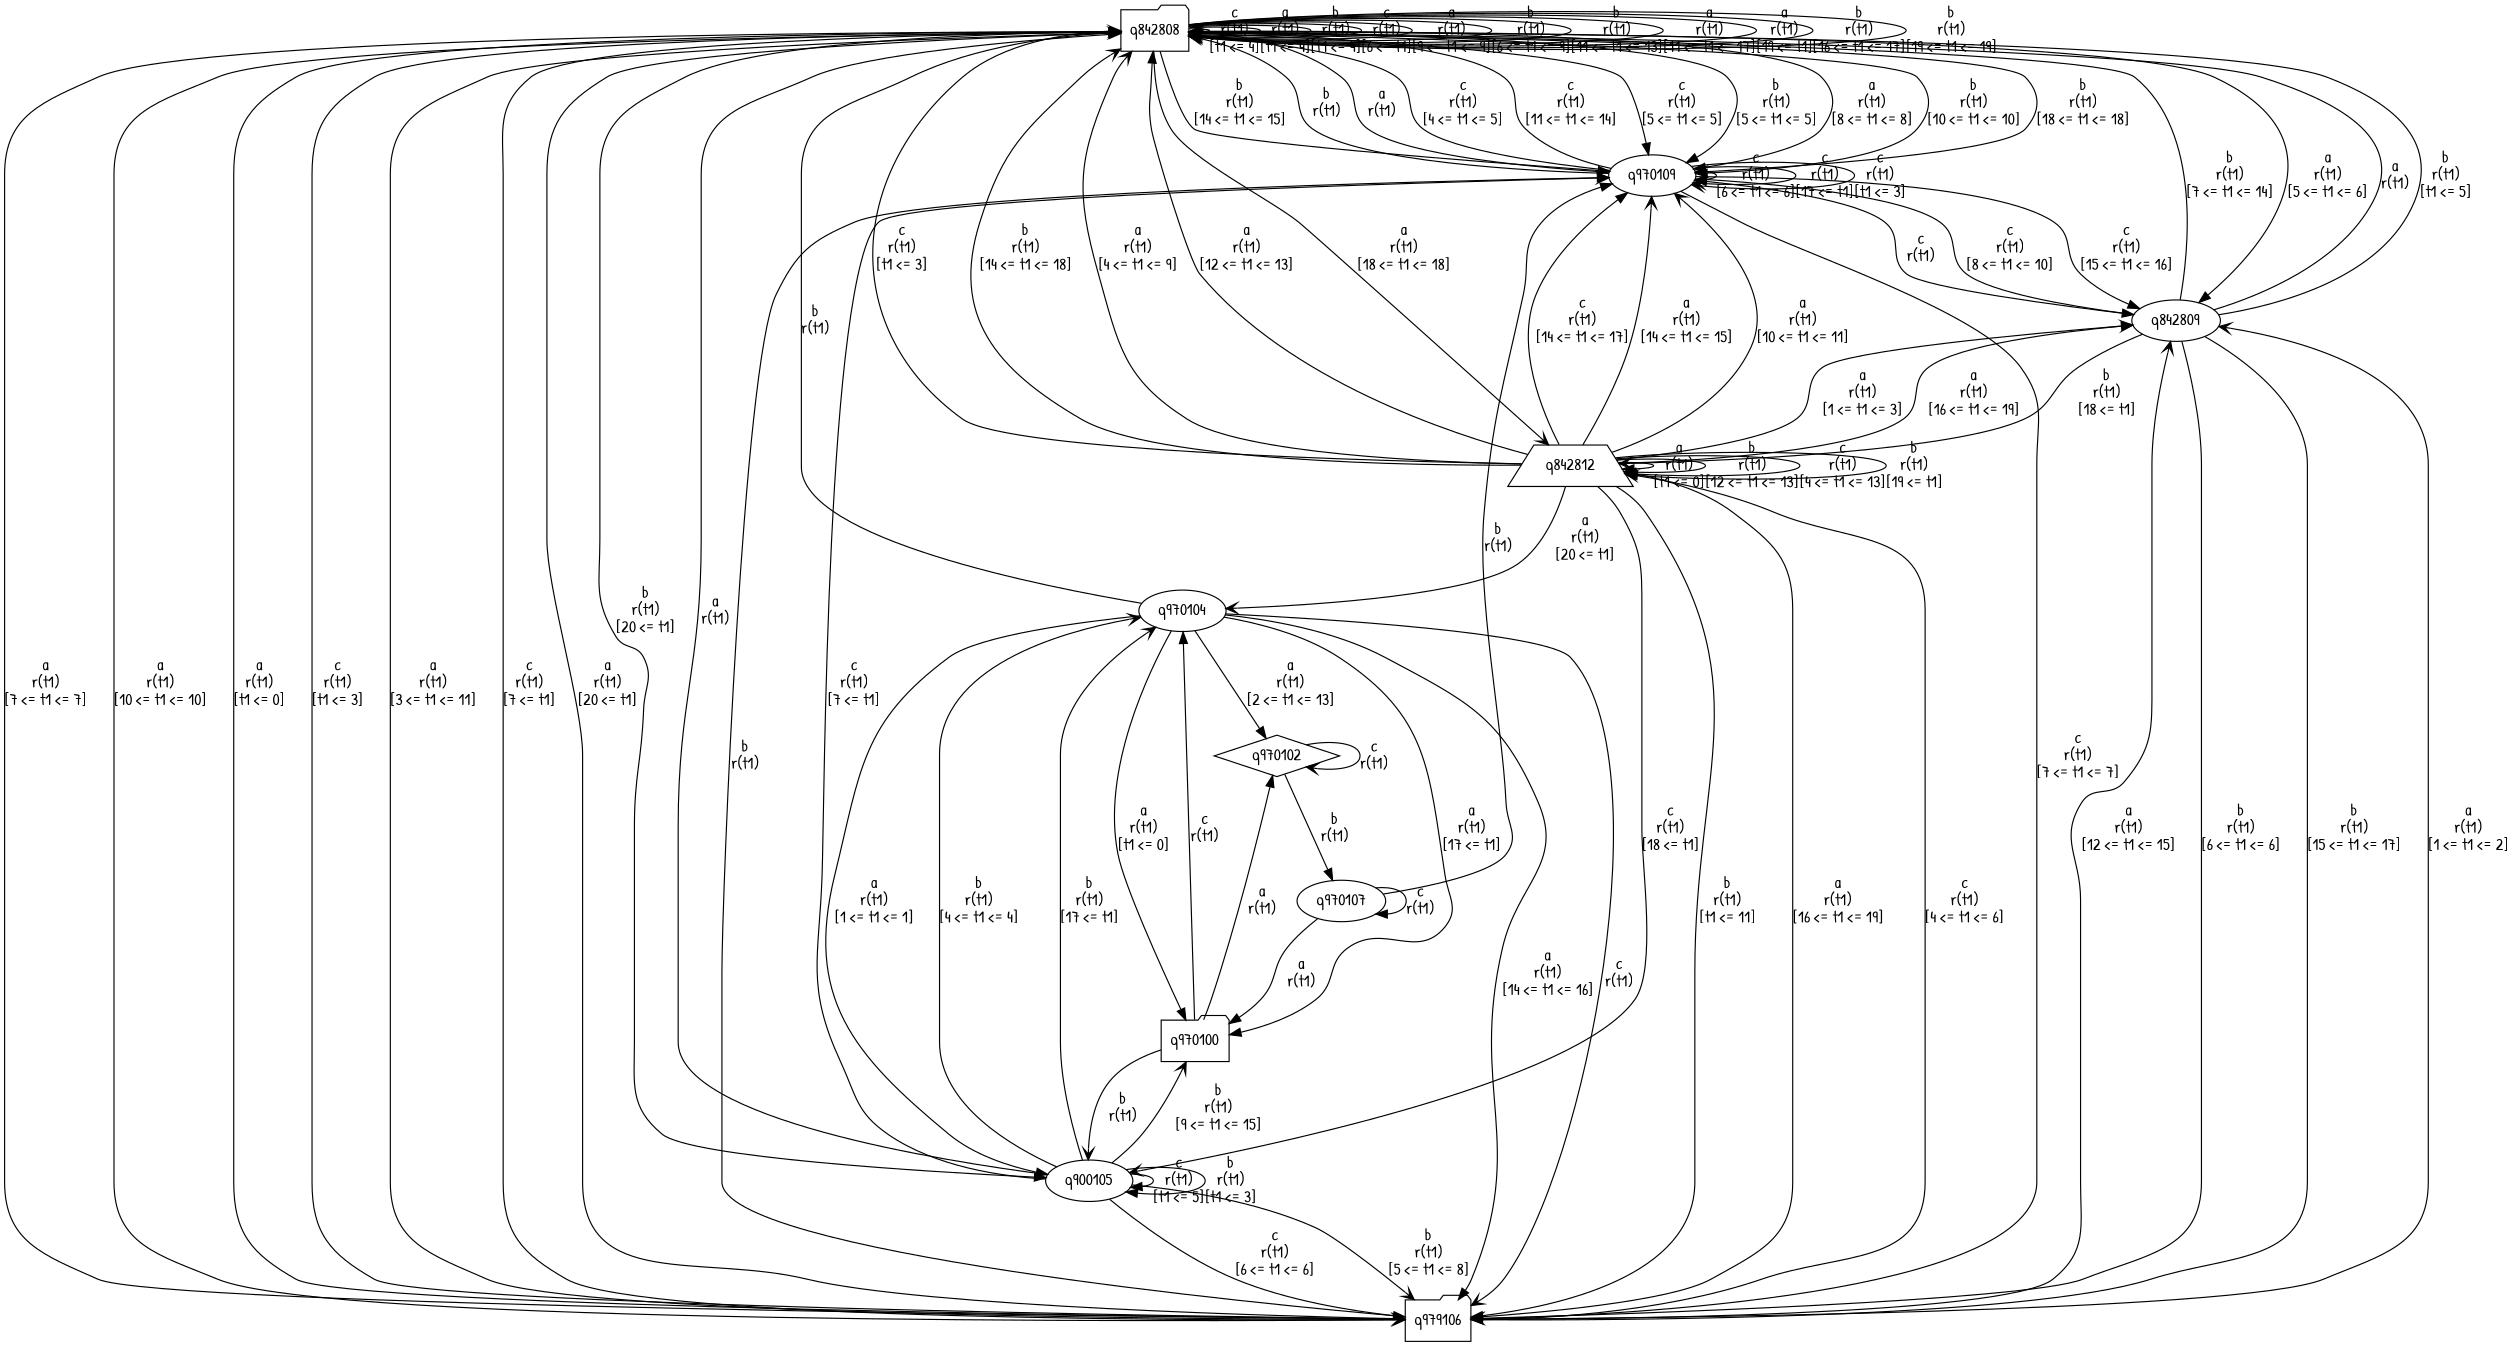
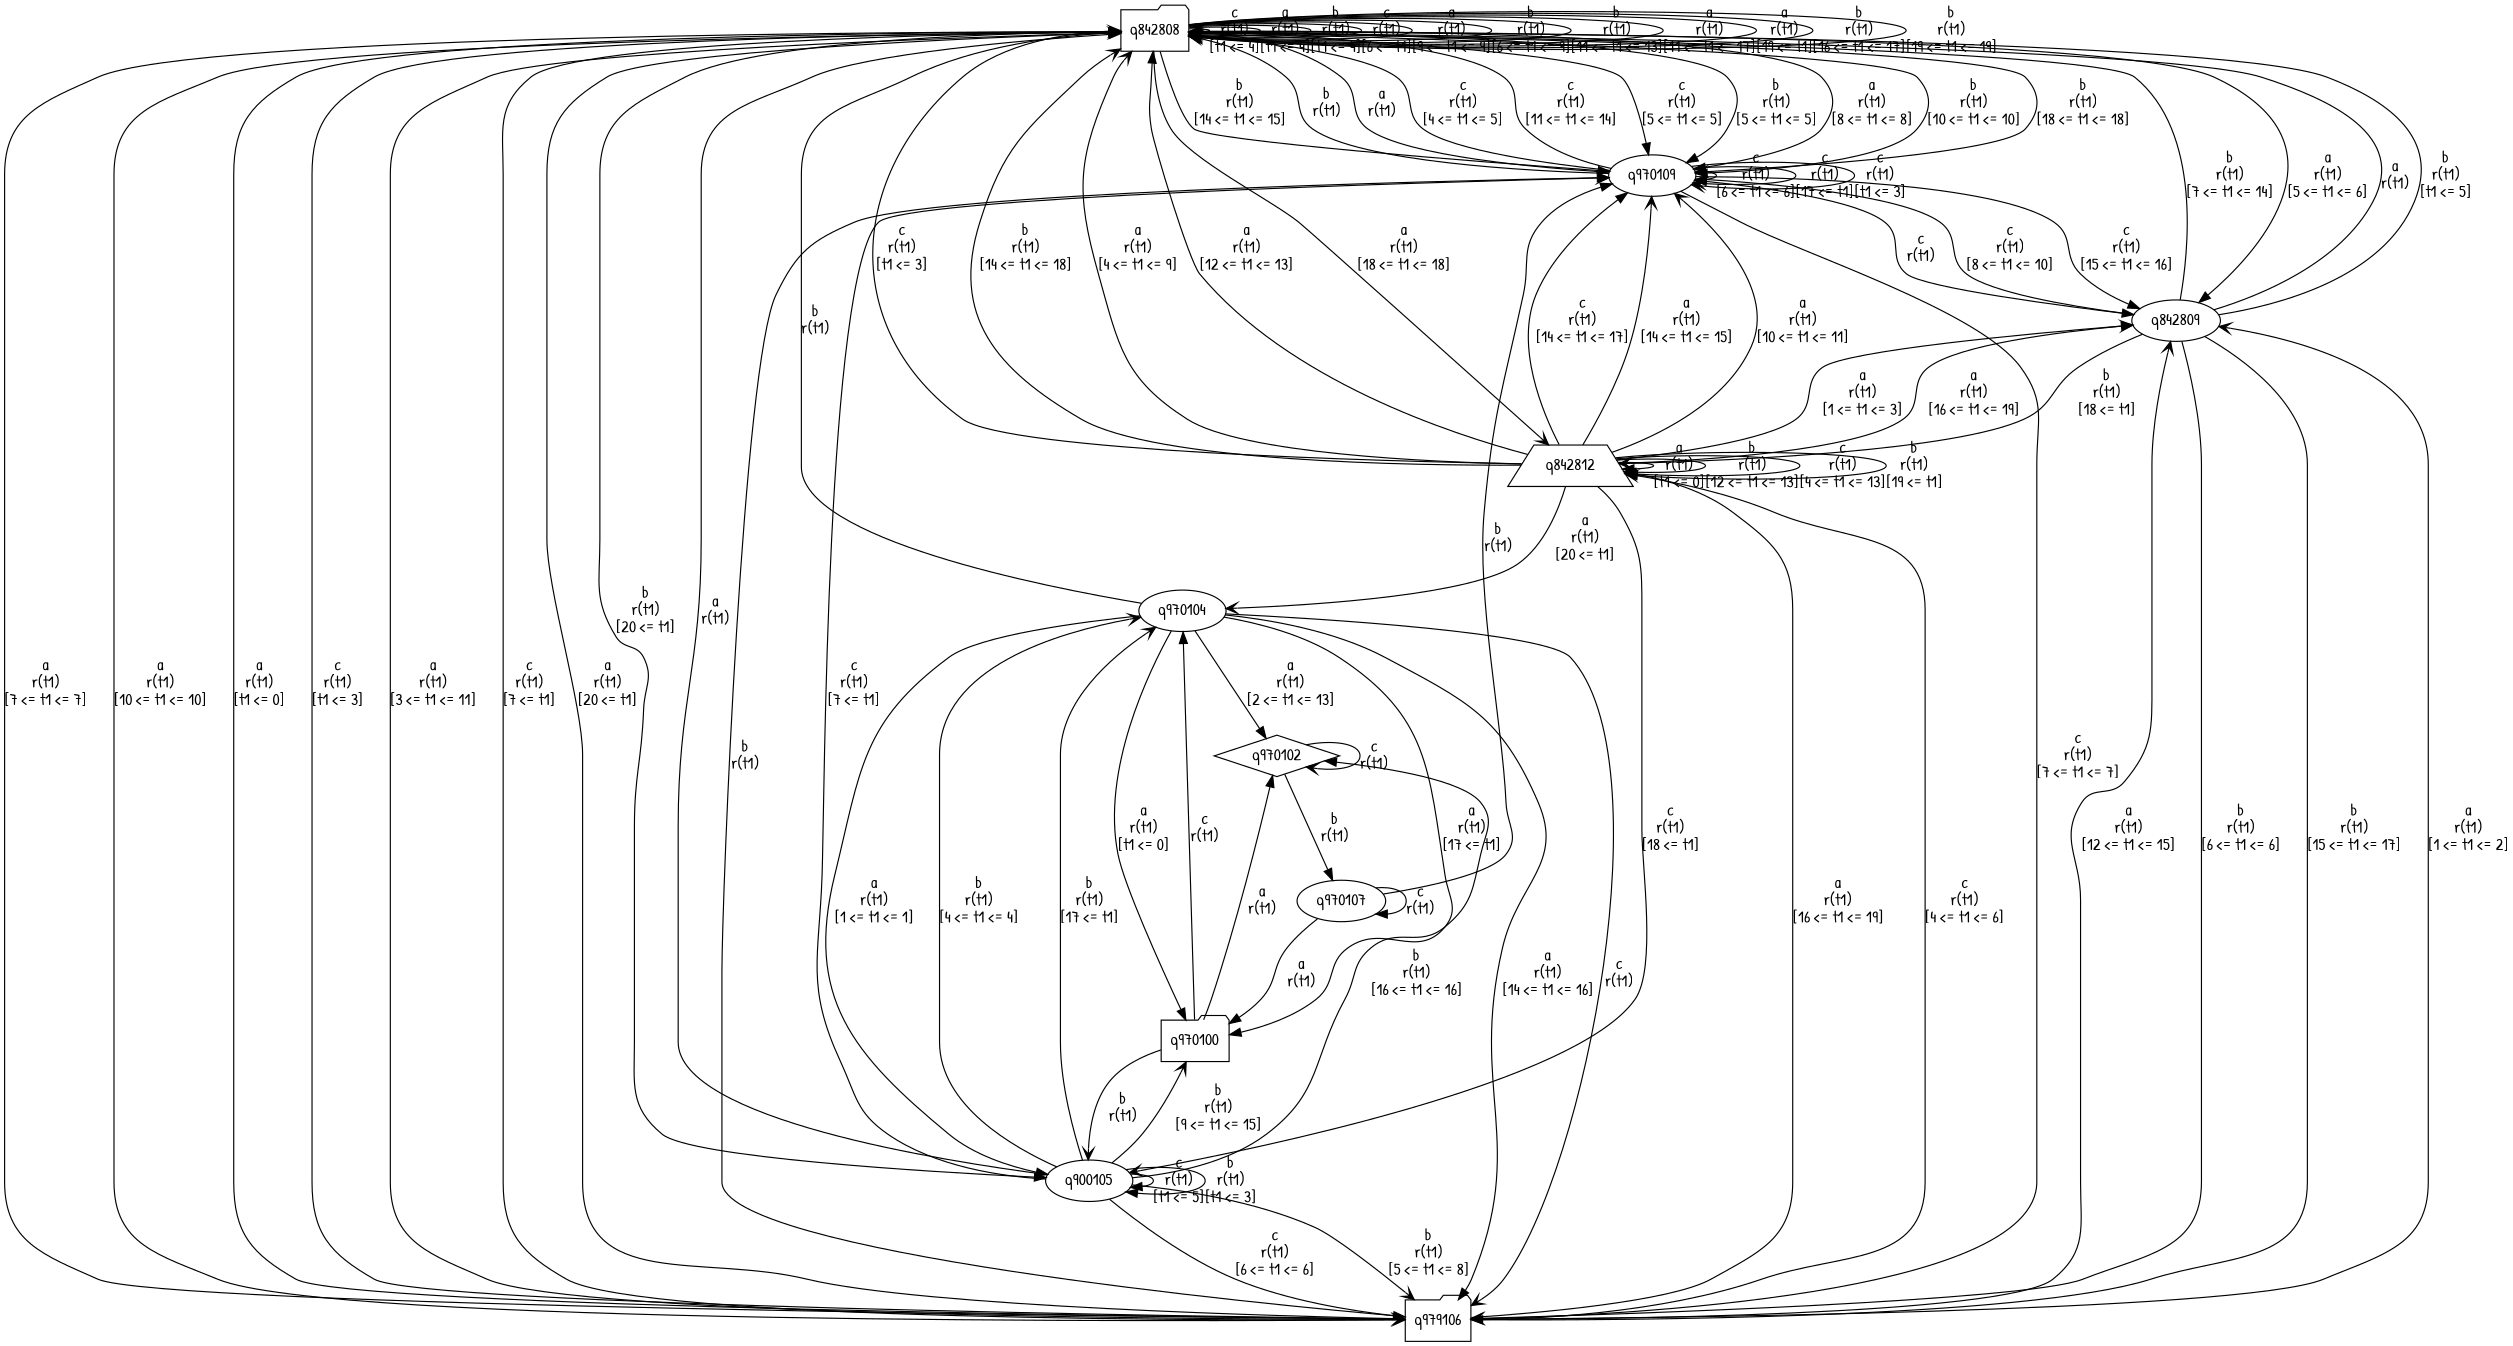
  digraph {
    fontname="Patrick Hand"
    node [fontname="Patrick Hand" shape=ellipse]
    edge [arrowhead=normal fontname="Patrick Hand"]
    n1 [label=q842808 shape=folder]
    n2 [label=q970109]
    n3 [label=q979106 shape=folder]
    n4 [label=q842809]
    n5 [label=q842812 shape=trapezium]
    n6 [label=q900105]
    n7 [label=q970104]
    n8 [label=q970100 shape=folder]
    n9 [label=q970102 shape=diamond]
    n10 [label=q970107]
    n1 -> n1 [arrowhead=vee label="c\nr(t1)\n[t1 <= 4]"]
    n1 -> n1 [arrowhead=vee label="a\nr(t1)\n[t1 <= 4]"]
    n1 -> n1 [arrowhead=vee label="b\nr(t1)\n[t1 <= 4]"]
    n1 -> n1 [arrowhead=vee label="c\nr(t1)\n[6 <= t1]"]
    n1 -> n1 [arrowhead=vee label="a\nr(t1)\n[9 <= t1 <= 9]"]
    n1 -> n1 [arrowhead=vee label="b\nr(t1)\n[6 <= t1 <= 9]"]
    n1 -> n1 [label="b\nr(t1)\n[11 <= t1 <= 13]"]
    n1 -> n1 [arrowhead=vee label="a\nr(t1)\n[11 <= t1 <= 17]"]
    n1 -> n1 [arrowhead=vee label="a\nr(t1)\n[19 <= t1]"]
    n1 -> n1 [arrowhead=vee label="b\nr(t1)\n[16 <= t1 <= 17]"]
    n1 -> n1 [label="b\nr(t1)\n[19 <= t1 <= 19]"]
    n1 -> n2 [label="c\nr(t1)\n[5 <= t1 <= 5]"]
    n1 -> n2 [label="b\nr(t1)\n[5 <= t1 <= 5]"]
    n1 -> n2 [label="a\nr(t1)\n[8 <= t1 <= 8]"]
    n1 -> n2 [label="b\nr(t1)\n[10 <= t1 <= 10]"]
    n1 -> n2 [arrowhead=vee label="b\nr(t1)\n[18 <= t1 <= 18]"]
    n1 -> n2 [label="b\nr(t1)\n[14 <= t1 <= 15]"]
    n1 -> n3 [arrowhead=vee label="a\nr(t1)\n[7 <= t1 <= 7]"]
    n1 -> n3 [arrowhead=vee label="a\nr(t1)\n[10 <= t1 <= 10]"]
    n1 -> n4 [label="a\nr(t1)\n[5 <= t1 <= 6]"]
    n1 -> n5 [arrowhead=vee label="a\nr(t1)\n[18 <= t1 <= 18]"]
    n1 -> n6 [label="b\nr(t1)\n[20 <= t1]"]
    n2 -> n1 [arrowhead=vee label="b\nr(t1)\n"]
    n2 -> n1 [arrowhead=vee label="a\nr(t1)\n"]
    n2 -> n1 [arrowhead=vee label="c\nr(t1)\n[4 <= t1 <= 5]"]
    n2 -> n1 [arrowhead=vee label="c\nr(t1)\n[11 <= t1 <= 14]"]
    n2 -> n2 [label="c\nr(t1)\n[6 <= t1 <= 6]"]
    n2 -> n2 [arrowhead=vee label="c\nr(t1)\n[17 <= t1]"]
    n2 -> n2 [arrowhead=vee label="c\nr(t1)\n[t1 <= 3]"]
    n2 -> n3 [arrowhead=vee label="c\nr(t1)\n[7 <= t1 <= 7]"]
    n2 -> n4 [label="c\nr(t1)\n[8 <= t1 <= 10]"]
    n2 -> n4 [label="c\nr(t1)\n[15 <= t1 <= 16]"]
    n3 -> n1 [label="a\nr(t1)\n[t1 <= 0]"]
    n3 -> n1 [label="c\nr(t1)\n[t1 <= 3]"]
    n3 -> n1 [label="a\nr(t1)\n[3 <= t1 <= 11]"]
    n3 -> n1 [label="c\nr(t1)\n[7 <= t1]"]
    n3 -> n1 [label="a\nr(t1)\n[20 <= t1]"]
    n3 -> n2 [label="b\nr(t1)\n"]
    n3 -> n4 [arrowhead=vee label="a\nr(t1)\n[1 <= t1 <= 2]"]
    n3 -> n4 [arrowhead=vee label="a\nr(t1)\n[12 <= t1 <= 15]"]
    n3 -> n5 [label="a\nr(t1)\n[16 <= t1 <= 19]"]
    n3 -> n5 [arrowhead=vee label="c\nr(t1)\n[4 <= t1 <= 6]"]
    n4 -> n1 [arrowhead=vee label="a\nr(t1)\n"]
    n4 -> n1 [label="b\nr(t1)\n[t1 <= 5]"]
    n4 -> n1 [label="b\nr(t1)\n[7 <= t1 <= 14]"]
    n4 -> n2 [label="c\nr(t1)\n"]
    n4 -> n3 [arrowhead=vee label="b\nr(t1)\n[6 <= t1 <= 6]"]
    n4 -> n3 [label="b\nr(t1)\n[15 <= t1 <= 17]"]
    n4 -> n5 [arrowhead=vee label="b\nr(t1)\n[18 <= t1]"]
    n5 -> n1 [arrowhead=vee label="c\nr(t1)\n[t1 <= 3]"]
    n5 -> n1 [arrowhead=vee label="b\nr(t1)\n[14 <= t1 <= 18]"]
    n5 -> n1 [arrowhead=vee label="a\nr(t1)\n[4 <= t1 <= 9]"]
    n5 -> n1 [label="a\nr(t1)\n[12 <= t1 <= 13]"]
    n5 -> n2 [arrowhead=vee label="a\nr(t1)\n[10 <= t1 <= 11]"]
    n5 -> n2 [label="c\nr(t1)\n[14 <= t1 <= 17]"]
    n5 -> n2 [arrowhead=vee label="a\nr(t1)\n[14 <= t1 <= 15]"]
-   n5 -> n3 [label="b\nr(t1)\n[t1 <= 11]"]
    n5 -> n4 [arrowhead=vee label="a\nr(t1)\n[1 <= t1 <= 3]"]
    n5 -> n4 [label="a\nr(t1)\n[16 <= t1 <= 19]"]
    n5 -> n5 [label="a\nr(t1)\n[t1 <= 0]"]
    n5 -> n5 [label="b\nr(t1)\n[12 <= t1 <= 13]"]
    n5 -> n5 [label="c\nr(t1)\n[4 <= t1 <= 13]"]
    n5 -> n5 [label="b\nr(t1)\n[19 <= t1]"]
    n5 -> n6 [arrowhead=vee label="c\nr(t1)\n[18 <= t1]"]
    n5 -> n7 [arrowhead=vee label="a\nr(t1)\n[20 <= t1]"]
    n6 -> n1 [label="a\nr(t1)\n"]
    n6 -> n2 [arrowhead=vee label="c\nr(t1)\n[7 <= t1]"]
    n6 -> n3 [label="c\nr(t1)\n[6 <= t1 <= 6]"]
    n6 -> n3 [arrowhead=vee label="b\nr(t1)\n[5 <= t1 <= 8]"]
    n6 -> n6 [label="c\nr(t1)\n[t1 <= 5]"]
    n6 -> n6 [label="b\nr(t1)\n[t1 <= 3]"]
    n6 -> n7 [arrowhead=vee label="b\nr(t1)\n[4 <= t1 <= 4]"]
    n6 -> n7 [arrowhead=vee label="b\nr(t1)\n[17 <= t1]"]
    n6 -> n8 [arrowhead=vee label="b\nr(t1)\n[9 <= t1 <= 15]"]
+   n6 -> n9 [label="b\nr(t1)\n[16 <= t1 <= 16]"]
    n7 -> n1 [arrowhead=vee label="b\nr(t1)\n"]
    n7 -> n3 [arrowhead=vee label="c\nr(t1)\n"]
    n7 -> n3 [label="a\nr(t1)\n[14 <= t1 <= 16]"]
    n7 -> n6 [label="a\nr(t1)\n[1 <= t1 <= 1]"]
    n7 -> n8 [label="a\nr(t1)\n[t1 <= 0]"]
    n7 -> n8 [label="a\nr(t1)\n[17 <= t1]"]
    n7 -> n9 [label="a\nr(t1)\n[2 <= t1 <= 13]"]
    n8 -> n6 [arrowhead=vee label="b\nr(t1)\n"]
    n8 -> n7 [label="c\nr(t1)\n"]
    n8 -> n9 [label="a\nr(t1)\n"]
    n9 -> n9 [arrowhead=vee label="c\nr(t1)\n"]
    n9 -> n10 [label="b\nr(t1)\n"]
    n10 -> n2 [label="b\nr(t1)\n"]
    n10 -> n8 [label="a\nr(t1)\n"]
    n10 -> n10 [label="c\nr(t1)\n"]
  }
